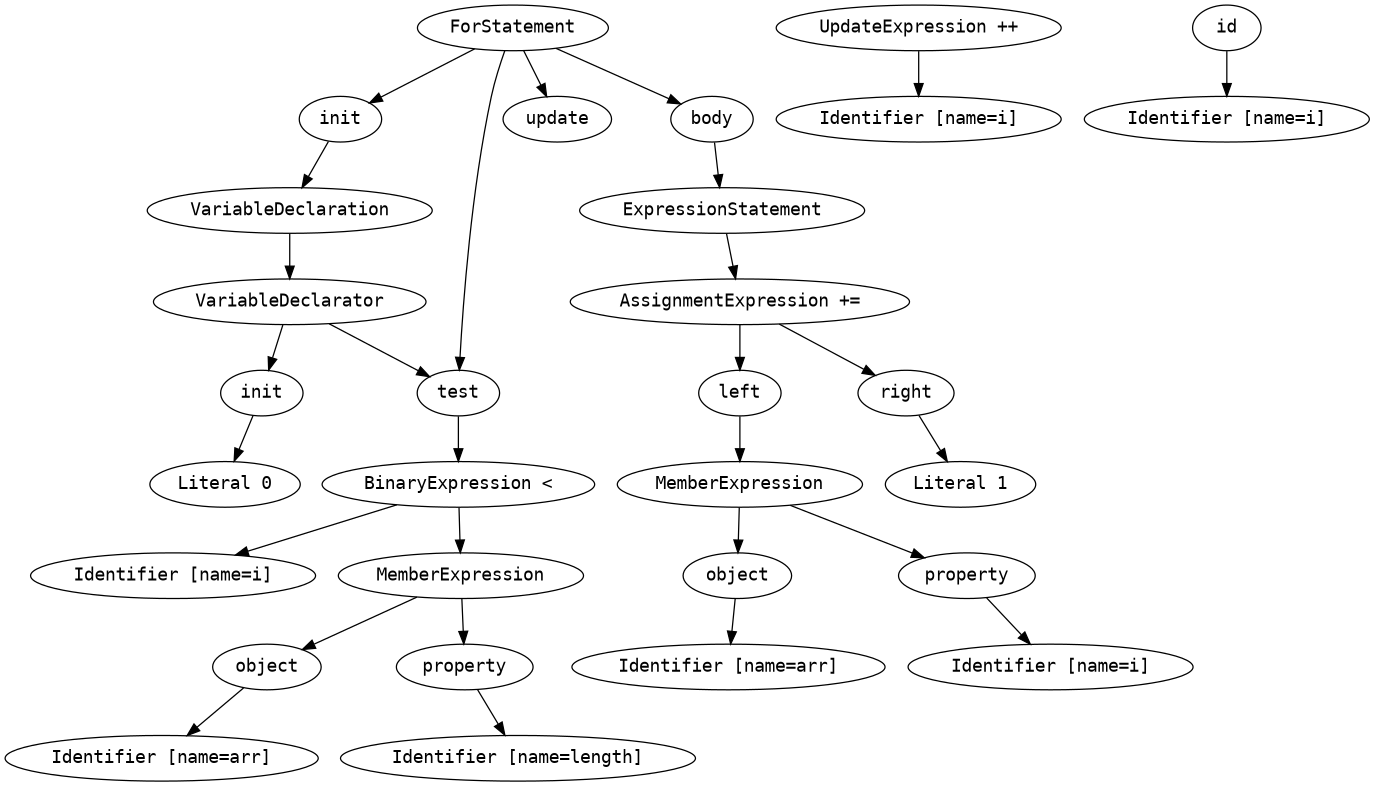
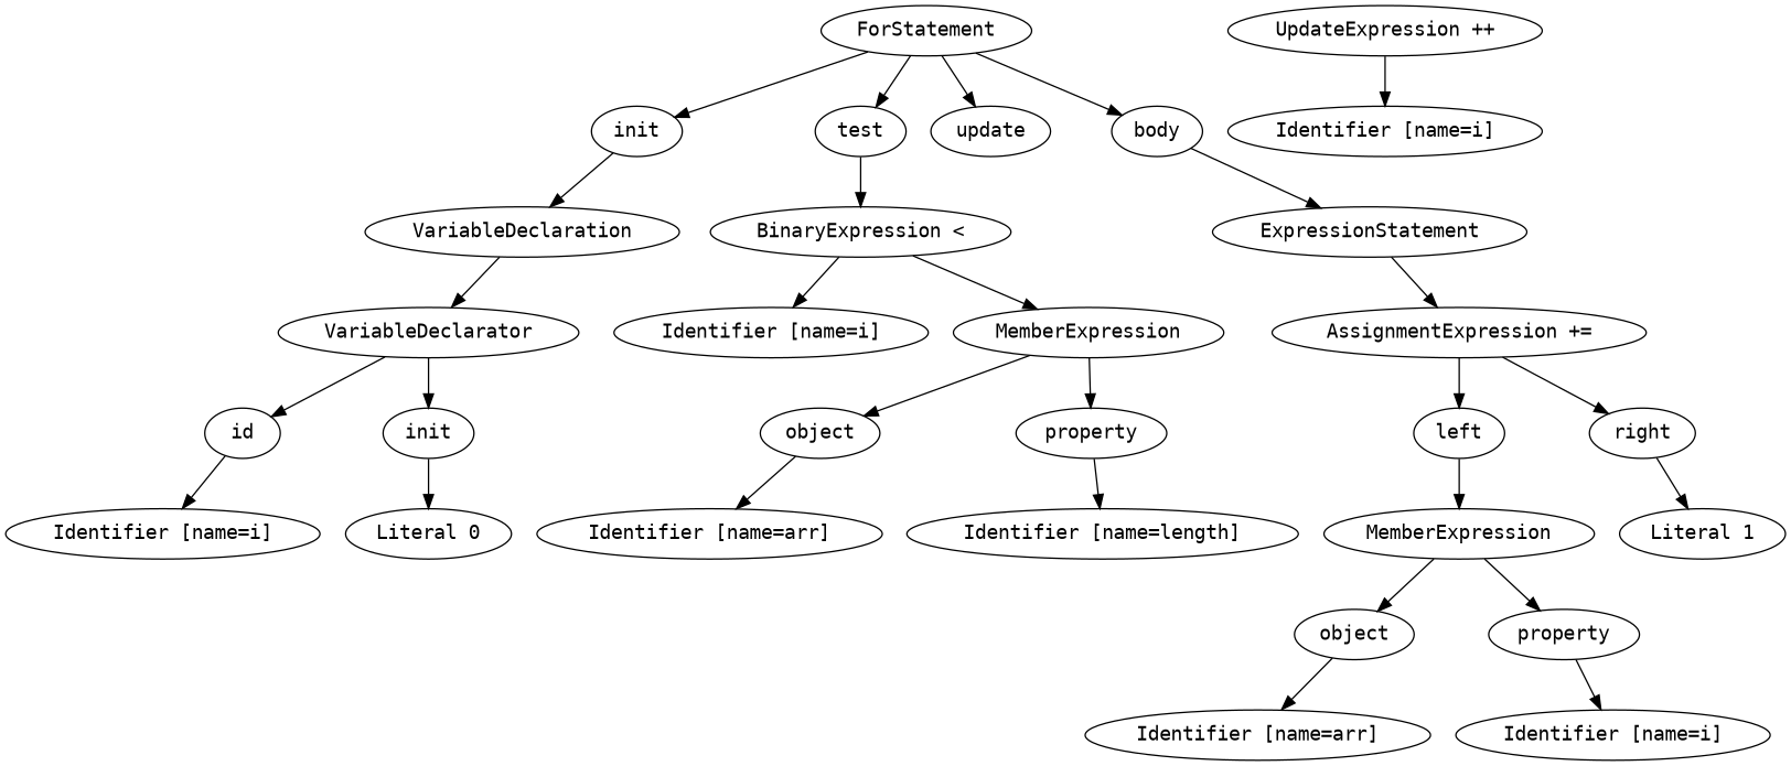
  digraph {
    fontname="DejaVu Sans Mono"
    node [fontname="DejaVu Sans Mono"]
    edge [fontname="DejaVu Sans Mono"]
    ForStatement
    init
    test
    update
    body
    VariableDeclaration
    n7 [label="BinaryExpression <"]
    ExpressionStatement
    VariableDeclarator
    n10 [label="Identifier [name=i]"]
    n11 [label=MemberExpression]
    n12 [label="UpdateExpression ++"]
    n13 [label="Identifier [name=i]"]
    n14 [label="AssignmentExpression +="]
    n15 [label=id]
    n16 [label=init]
    n17 [label="Identifier [name=i]"]
    n18 [label="Literal 0"]
    n19 [label=object]
    n20 [label=property]
    n21 [label="Identifier [name=arr]"]
    n22 [label="Identifier [name=length]"]
    left
    right
    n25 [label=MemberExpression]
    n26 [label="Literal 1"]
    n27 [label=object]
    n28 [label=property]
    n29 [label="Identifier [name=arr]"]
    n30 [label="Identifier [name=i]"]
    ForStatement -> init
    ForStatement -> test
    ForStatement -> update
    ForStatement -> body
    init -> VariableDeclaration
    test -> n7
    body -> ExpressionStatement
    VariableDeclaration -> VariableDeclarator
    n7 -> n10
    n7 -> n11
    ExpressionStatement -> n14
-   VariableDeclarator -> test
+   VariableDeclarator -> n15
    VariableDeclarator -> n16
    n11 -> n19
    n11 -> n20
    n12 -> n13
    n14 -> left
    n14 -> right
    n15 -> n17
    n16 -> n18
    n19 -> n21
    n20 -> n22
    left -> n25
    right -> n26
    n25 -> n27
    n25 -> n28
    n27 -> n29
    n28 -> n30
  }
